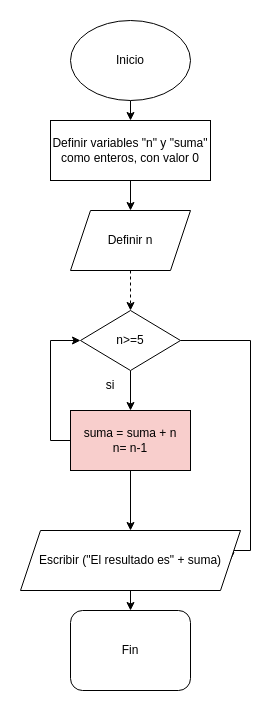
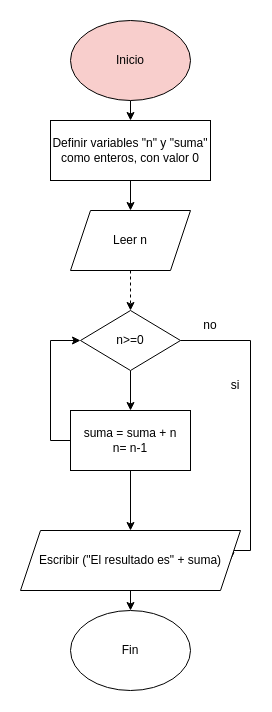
  <mxCell id="0" />
  <mxCell id="1" parent="0" />
  <mxCell id="2" style="edgeStyle=orthogonalEdgeStyle;rounded=0;orthogonalLoop=1;jettySize=auto;html=1;exitX=0.5;exitY=1;exitDx=0;exitDy=0;entryX=0.5;entryY=0;entryDx=0;entryDy=0;" edge="1" parent="1" source="3" target="5"><mxGeometry relative="1" as="geometry" /></mxCell>
- <mxCell id="3" value="Inicio" style="ellipse;whiteSpace=wrap;html=1;" vertex="1" parent="1"><mxGeometry x="70" y="20" width="120" height="80" as="geometry" /></mxCell>
+ <mxCell id="3" value="Inicio" style="ellipse;whiteSpace=wrap;html=1;fillColor=#f8cecc;" vertex="1" parent="1"><mxGeometry x="70" y="20" width="120" height="80" as="geometry" /></mxCell>
  <mxCell id="4" style="edgeStyle=orthogonalEdgeStyle;rounded=0;orthogonalLoop=1;jettySize=auto;html=1;exitX=0.5;exitY=1;exitDx=0;exitDy=0;entryX=0.5;entryY=0;entryDx=0;entryDy=0;" edge="1" parent="1" source="5" target="7"><mxGeometry relative="1" as="geometry" /></mxCell>
  <mxCell id="5" value="Definir variables &quot;n&quot; y &quot;suma&quot; como enteros, con valor 0" style="rounded=0;whiteSpace=wrap;html=1;" vertex="1" parent="1"><mxGeometry x="50" y="120" width="160" height="60" as="geometry" /></mxCell>
  <mxCell id="6" style="edgeStyle=orthogonalEdgeStyle;rounded=0;orthogonalLoop=1;jettySize=auto;html=1;exitX=0.5;exitY=1;exitDx=0;exitDy=0;entryX=0.5;entryY=0;entryDx=0;entryDy=0;dashed=1;" edge="1" parent="1" source="7" target="10"><mxGeometry relative="1" as="geometry" /></mxCell>
- <mxCell id="7" value="Definir n" style="shape=parallelogram;perimeter=parallelogramPerimeter;whiteSpace=wrap;html=1;fixedSize=1;" vertex="1" parent="1"><mxGeometry x="70" y="210" width="120" height="60" as="geometry" /></mxCell>
+ <mxCell id="7" value="Leer n" style="shape=parallelogram;perimeter=parallelogramPerimeter;whiteSpace=wrap;html=1;fixedSize=1;" vertex="1" parent="1"><mxGeometry x="70" y="210" width="120" height="60" as="geometry" /></mxCell>
  <mxCell id="8" style="edgeStyle=orthogonalEdgeStyle;rounded=0;orthogonalLoop=1;jettySize=auto;html=1;exitX=0.5;exitY=1;exitDx=0;exitDy=0;" edge="1" parent="1" source="10" target="13"><mxGeometry relative="1" as="geometry" /></mxCell>
  <mxCell id="9" style="edgeStyle=orthogonalEdgeStyle;rounded=0;orthogonalLoop=1;jettySize=auto;html=1;exitX=1;exitY=0.5;exitDx=0;exitDy=0;entryX=1;entryY=0.5;entryDx=0;entryDy=0;" edge="1" parent="1" source="10" target="16"><mxGeometry relative="1" as="geometry"><Array as="points"><mxPoint x="250" y="340" /><mxPoint x="250" y="550" /></Array></mxGeometry></mxCell>
- <mxCell id="10" value="n&amp;gt;=5" style="rhombus;whiteSpace=wrap;html=1;" vertex="1" parent="1"><mxGeometry x="80" y="310" width="100" height="60" as="geometry" /></mxCell>
+ <mxCell id="10" value="n&amp;gt;=0" style="rhombus;whiteSpace=wrap;html=1;" vertex="1" parent="1"><mxGeometry x="80" y="310" width="100" height="60" as="geometry" /></mxCell>
  <mxCell id="11" style="edgeStyle=orthogonalEdgeStyle;rounded=0;orthogonalLoop=1;jettySize=auto;html=1;exitX=0;exitY=0.5;exitDx=0;exitDy=0;entryX=0;entryY=0.5;entryDx=0;entryDy=0;" edge="1" parent="1" source="13" target="10"><mxGeometry relative="1" as="geometry"><mxPoint x="130" y="300" as="targetPoint" /><Array as="points"><mxPoint x="50" y="440" /><mxPoint x="50" y="340" /></Array></mxGeometry></mxCell>
  <mxCell id="12" style="edgeStyle=orthogonalEdgeStyle;rounded=0;orthogonalLoop=1;jettySize=auto;html=1;exitX=0.5;exitY=1;exitDx=0;exitDy=0;" edge="1" parent="1" source="13" target="16"><mxGeometry relative="1" as="geometry" /></mxCell>
- <mxCell id="13" value="suma = suma + n&lt;br&gt;n= n-1" style="rounded=0;whiteSpace=wrap;html=1;fillColor=#f8cecc;" vertex="1" parent="1"><mxGeometry x="70" y="410" width="120" height="60" as="geometry" /></mxCell>
- <mxCell id="14" value="si" style="text;html=1;align=center;verticalAlign=middle;whiteSpace=wrap;rounded=0;" vertex="1" parent="1"><mxGeometry x="80" y="370" width="60" height="30" as="geometry" /></mxCell>
+ <mxCell id="13" value="suma = suma + n&lt;br&gt;n= n-1" style="rounded=0;whiteSpace=wrap;html=1;" vertex="1" parent="1"><mxGeometry x="70" y="410" width="120" height="60" as="geometry" /></mxCell>
+ <mxCell id="14" value="si" style="text;html=1;align=center;verticalAlign=middle;whiteSpace=wrap;rounded=0;" vertex="1" parent="1"><mxGeometry x="205" y="370" width="60" height="30" as="geometry" /></mxCell>
  <mxCell id="15" style="edgeStyle=orthogonalEdgeStyle;rounded=0;orthogonalLoop=1;jettySize=auto;html=1;exitX=0.5;exitY=1;exitDx=0;exitDy=0;entryX=0.5;entryY=0;entryDx=0;entryDy=0;" edge="1" parent="1" source="16" target="17"><mxGeometry relative="1" as="geometry" /></mxCell>
  <mxCell id="16" value="Escribir (&quot;El resultado es&quot; + suma)" style="shape=parallelogram;perimeter=parallelogramPerimeter;whiteSpace=wrap;html=1;fixedSize=1;" vertex="1" parent="1"><mxGeometry x="20" y="530" width="220" height="60" as="geometry" /></mxCell>
- <mxCell id="17" value="Fin" style="whiteSpace=wrap;html=1;rounded=1;" vertex="1" parent="1"><mxGeometry x="70" y="610" width="120" height="80" as="geometry" /></mxCell>
+ <mxCell id="17" value="Fin" style="ellipse;whiteSpace=wrap;html=1;" vertex="1" parent="1"><mxGeometry x="70" y="610" width="120" height="80" as="geometry" /></mxCell>
+ <mxCell id="18" value="no" style="text;html=1;align=center;verticalAlign=middle;whiteSpace=wrap;rounded=0;" vertex="1" parent="1"><mxGeometry x="180" y="310" width="60" height="30" as="geometry" /></mxCell>
